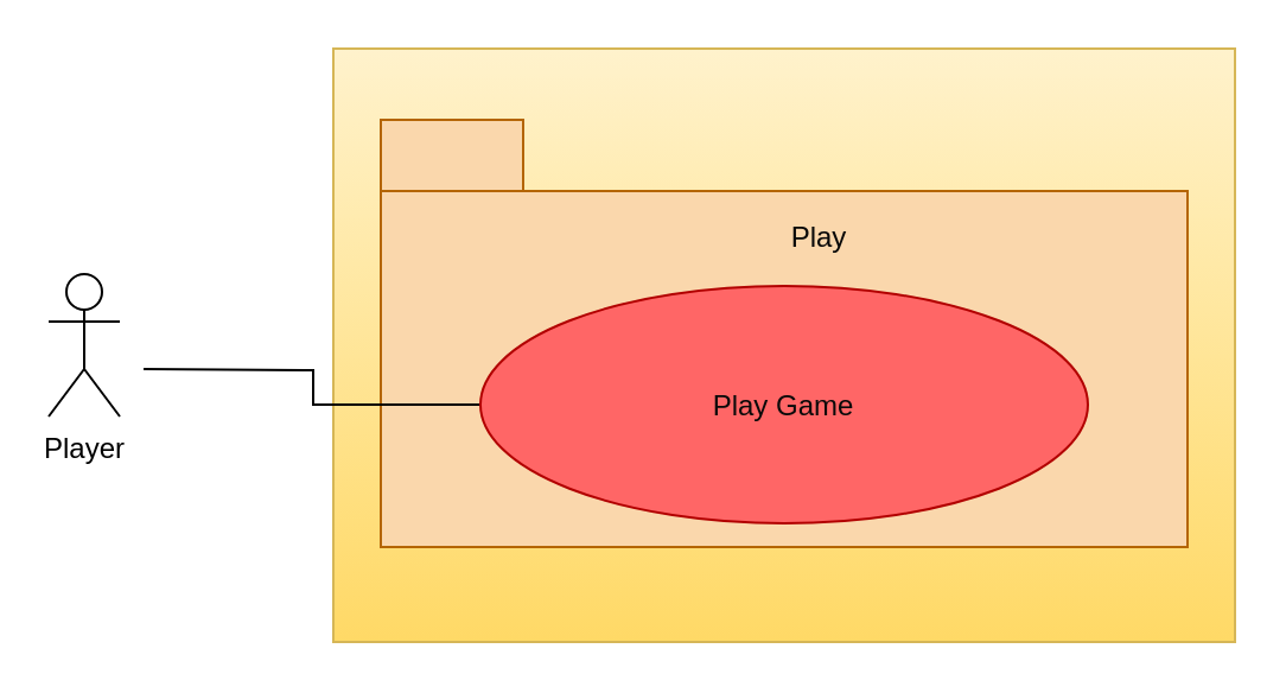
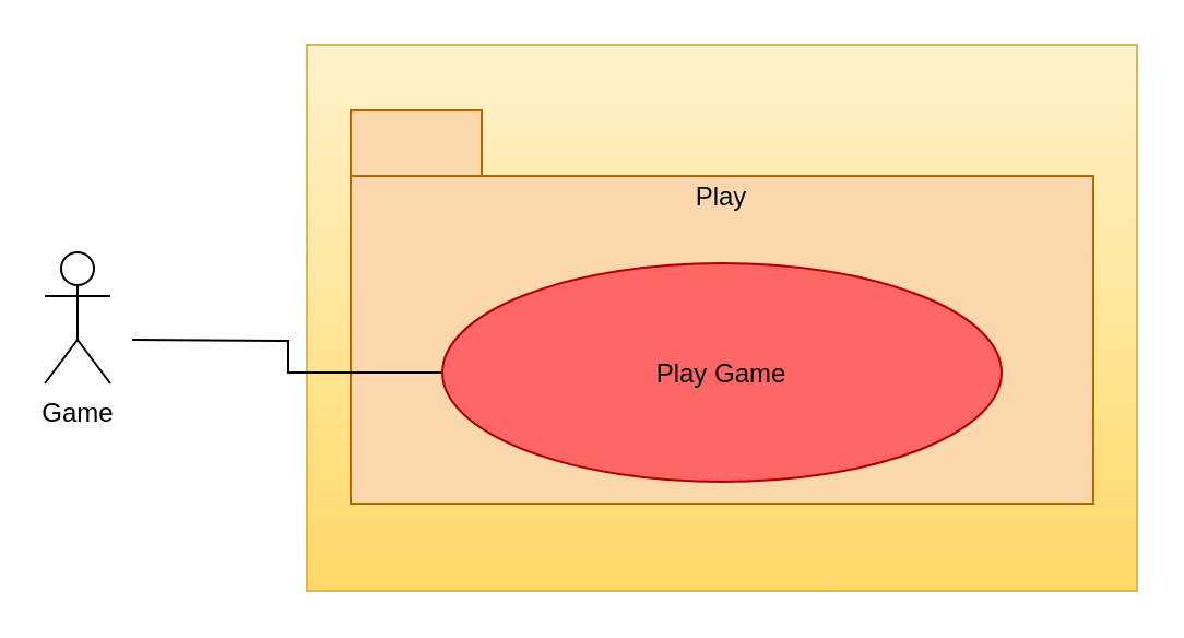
  <mxCell id="0" />
  <mxCell id="1" parent="0" />
- <mxCell id="2" value="Player" style="shape=umlActor;verticalLabelPosition=bottom;verticalAlign=top;html=1;" parent="1" vertex="1"><mxGeometry x="20" y="115" width="30" height="60" as="geometry" /></mxCell>
+ <mxCell id="2" value="Game" style="shape=umlActor;verticalLabelPosition=bottom;verticalAlign=top;html=1;" parent="1" vertex="1"><mxGeometry x="20" y="115" width="30" height="60" as="geometry" /></mxCell>
  <mxCell id="3" value="" style="html=1;fillColor=#fff2cc;strokeColor=#d6b656;gradientColor=#ffd966;" parent="1" vertex="1"><mxGeometry x="140" y="20" width="380" height="250" as="geometry" /></mxCell>
  <mxCell id="4" value="" style="html=1;fillColor=#fad7ac;strokeColor=#b46504;" parent="1" vertex="1"><mxGeometry x="160" y="80" width="340" height="150" as="geometry" /></mxCell>
  <mxCell id="5" value="" style="rounded=0;whiteSpace=wrap;html=1;fillColor=#fad7ac;strokeColor=#b46504;" parent="1" vertex="1"><mxGeometry x="160" y="50" width="60" height="30" as="geometry" /></mxCell>
- <mxCell id="6" value="Play" style="text;html=1;strokeColor=none;fillColor=none;align=center;verticalAlign=middle;whiteSpace=wrap;rounded=0;fontColor=#080808;" parent="1" vertex="1"><mxGeometry x="325" y="90" width="40" height="20" as="geometry" /></mxCell>
+ <mxCell id="6" value="Play" style="text;html=1;strokeColor=none;fillColor=none;align=center;verticalAlign=middle;whiteSpace=wrap;rounded=0;fontColor=#080808;" parent="1" vertex="1"><mxGeometry x="310" y="80" width="40" height="20" as="geometry" /></mxCell>
  <mxCell id="7" style="edgeStyle=orthogonalEdgeStyle;rounded=0;orthogonalLoop=1;jettySize=auto;html=1;exitX=0;exitY=0.5;exitDx=0;exitDy=0;endArrow=none;endFill=0;fontColor=#0F0F0F;" parent="1" source="8" edge="1"><mxGeometry relative="1" as="geometry"><mxPoint x="60" y="155" as="targetPoint" /></mxGeometry></mxCell>
  <mxCell id="8" value="Play Game" style="ellipse;strokeColor=#B20000;fontColor=#0A0A0A;fillColor=#FF6666;" parent="1" vertex="1"><mxGeometry x="202" y="120" width="256" height="100" as="geometry" /></mxCell>
